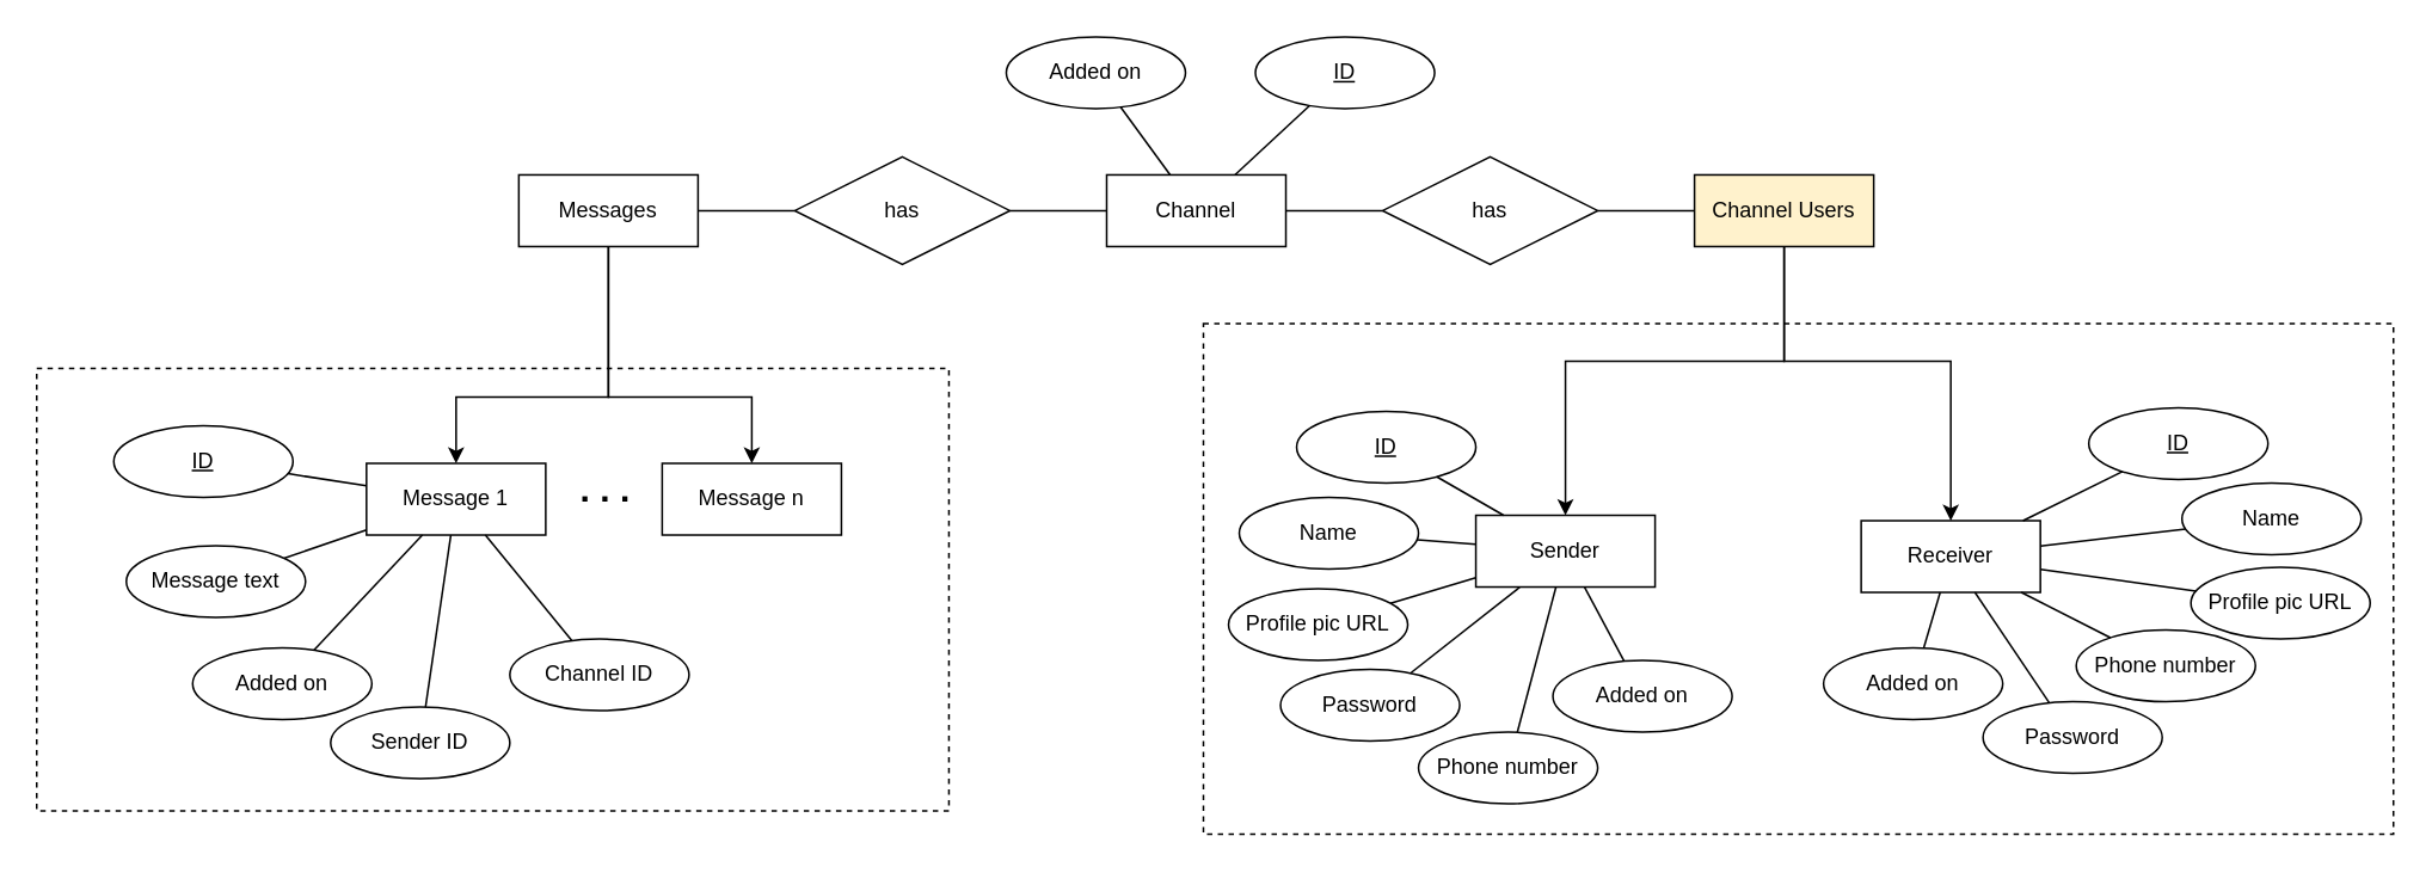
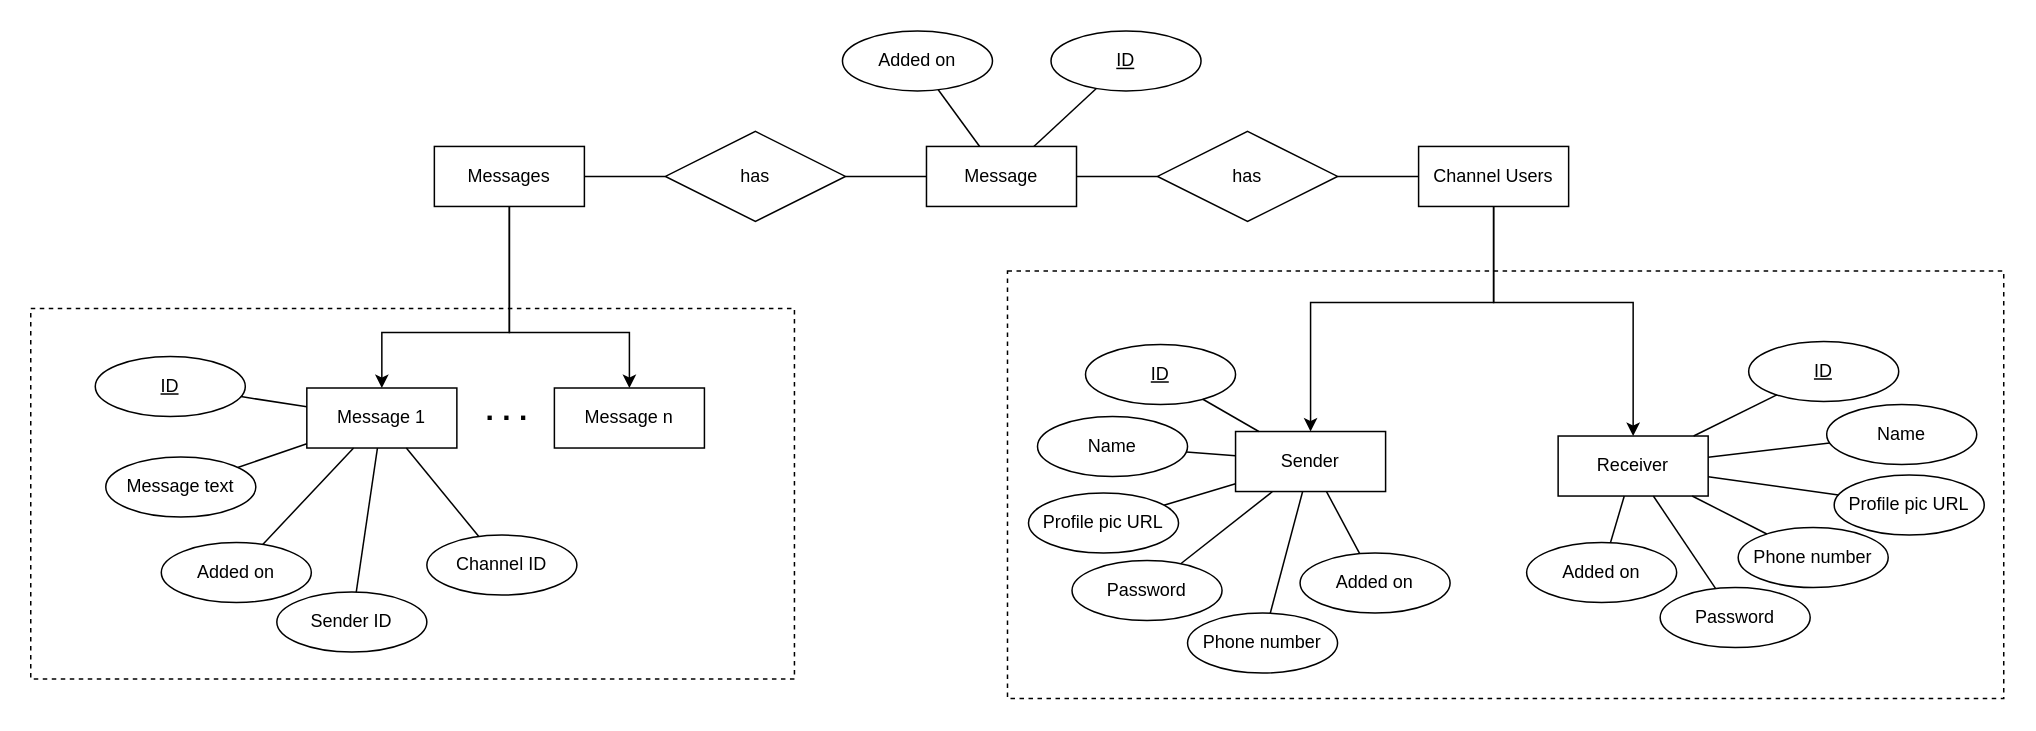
  <mxCell id="0" />
  <mxCell id="1" parent="0" />
- <mxCell id="2" value="Channel" style="whiteSpace=wrap;html=1;align=center;" parent="1" vertex="1"><mxGeometry x="617" y="97" width="100" height="40" as="geometry" /></mxCell>
- <mxCell id="3" value="Channel Users" style="whiteSpace=wrap;html=1;align=center;fillColor=#fff2cc;" parent="1" vertex="1"><mxGeometry x="945" y="97" width="100" height="40" as="geometry" /></mxCell>
+ <mxCell id="2" value="Message" style="whiteSpace=wrap;html=1;align=center;" parent="1" vertex="1"><mxGeometry x="617" y="97" width="100" height="40" as="geometry" /></mxCell>
+ <mxCell id="3" value="Channel Users" style="whiteSpace=wrap;html=1;align=center;" parent="1" vertex="1"><mxGeometry x="945" y="97" width="100" height="40" as="geometry" /></mxCell>
  <mxCell id="4" value="Sender" style="whiteSpace=wrap;html=1;align=center;" parent="1" vertex="1"><mxGeometry x="823" y="287" width="100" height="40" as="geometry" /></mxCell>
  <mxCell id="5" value="Receiver" style="whiteSpace=wrap;html=1;align=center;" parent="1" vertex="1"><mxGeometry x="1038" y="290" width="100" height="40" as="geometry" /></mxCell>
  <mxCell id="6" value="has" style="shape=rhombus;perimeter=rhombusPerimeter;whiteSpace=wrap;html=1;align=center;" parent="1" vertex="1"><mxGeometry x="771" y="87" width="120" height="60" as="geometry" /></mxCell>
  <mxCell id="7" value="" style="endArrow=none;html=1;rounded=0;" parent="1" source="2" target="6" edge="1"><mxGeometry relative="1" as="geometry"><mxPoint x="780" y="126" as="sourcePoint" /><mxPoint x="809" y="126" as="targetPoint" /></mxGeometry></mxCell>
  <mxCell id="8" value="" style="endArrow=none;html=1;rounded=0;" parent="1" source="6" target="3" edge="1"><mxGeometry relative="1" as="geometry"><mxPoint x="891" y="146" as="sourcePoint" /><mxPoint x="1051" y="146" as="targetPoint" /></mxGeometry></mxCell>
  <mxCell id="9" value="Name" style="ellipse;whiteSpace=wrap;html=1;align=center;" parent="1" vertex="1"><mxGeometry x="691" y="277" width="100" height="40" as="geometry" /></mxCell>
  <mxCell id="10" value="ID" style="ellipse;whiteSpace=wrap;html=1;align=center;fontStyle=4;" parent="1" vertex="1"><mxGeometry x="723" y="229" width="100" height="40" as="geometry" /></mxCell>
  <mxCell id="11" value="Phone number" style="ellipse;whiteSpace=wrap;html=1;align=center;" parent="1" vertex="1"><mxGeometry x="791" y="408" width="100" height="40" as="geometry" /></mxCell>
  <mxCell id="12" value="Password" style="ellipse;whiteSpace=wrap;html=1;align=center;" parent="1" vertex="1"><mxGeometry x="714" y="373" width="100" height="40" as="geometry" /></mxCell>
  <mxCell id="13" value="Profile pic URL" style="ellipse;whiteSpace=wrap;html=1;align=center;" parent="1" vertex="1"><mxGeometry x="685" y="328" width="100" height="40" as="geometry" /></mxCell>
  <mxCell id="14" value="Added on" style="ellipse;whiteSpace=wrap;html=1;align=center;" parent="1" vertex="1"><mxGeometry x="866" y="368" width="100" height="40" as="geometry" /></mxCell>
  <mxCell id="15" value="ID" style="ellipse;whiteSpace=wrap;html=1;align=center;fontStyle=4;" parent="1" vertex="1"><mxGeometry x="1165" y="227" width="100" height="40" as="geometry" /></mxCell>
  <mxCell id="16" value="Name" style="ellipse;whiteSpace=wrap;html=1;align=center;" parent="1" vertex="1"><mxGeometry x="1217" y="269" width="100" height="40" as="geometry" /></mxCell>
  <mxCell id="17" value="Profile pic URL" style="ellipse;whiteSpace=wrap;html=1;align=center;" parent="1" vertex="1"><mxGeometry x="1222" y="316" width="100" height="40" as="geometry" /></mxCell>
  <mxCell id="18" value="Phone number" style="ellipse;whiteSpace=wrap;html=1;align=center;" parent="1" vertex="1"><mxGeometry x="1158" y="351" width="100" height="40" as="geometry" /></mxCell>
  <mxCell id="19" value="Password" style="ellipse;whiteSpace=wrap;html=1;align=center;" parent="1" vertex="1"><mxGeometry x="1106" y="391" width="100" height="40" as="geometry" /></mxCell>
  <mxCell id="20" value="Added on" style="ellipse;whiteSpace=wrap;html=1;align=center;" parent="1" vertex="1"><mxGeometry x="1017" y="361" width="100" height="40" as="geometry" /></mxCell>
  <mxCell id="21" value="" style="endArrow=none;html=1;rounded=0;" parent="1" source="5" target="20" edge="1"><mxGeometry relative="1" as="geometry"><mxPoint x="892" y="328" as="sourcePoint" /><mxPoint x="1052" y="328" as="targetPoint" /></mxGeometry></mxCell>
  <mxCell id="22" value="" style="endArrow=none;html=1;rounded=0;" parent="1" source="5" target="19" edge="1"><mxGeometry relative="1" as="geometry"><mxPoint x="892" y="328" as="sourcePoint" /><mxPoint x="1052" y="328" as="targetPoint" /></mxGeometry></mxCell>
  <mxCell id="23" value="" style="endArrow=none;html=1;rounded=0;" parent="1" source="15" target="5" edge="1"><mxGeometry relative="1" as="geometry"><mxPoint x="892" y="328" as="sourcePoint" /><mxPoint x="1052" y="328" as="targetPoint" /></mxGeometry></mxCell>
  <mxCell id="24" value="" style="endArrow=none;html=1;rounded=0;" parent="1" source="5" target="16" edge="1"><mxGeometry relative="1" as="geometry"><mxPoint x="892" y="328" as="sourcePoint" /><mxPoint x="1052" y="328" as="targetPoint" /></mxGeometry></mxCell>
  <mxCell id="25" value="" style="endArrow=none;html=1;rounded=0;" parent="1" source="5" target="17" edge="1"><mxGeometry relative="1" as="geometry"><mxPoint x="892" y="328" as="sourcePoint" /><mxPoint x="1052" y="328" as="targetPoint" /></mxGeometry></mxCell>
  <mxCell id="26" value="" style="endArrow=none;html=1;rounded=0;" parent="1" source="5" target="18" edge="1"><mxGeometry relative="1" as="geometry"><mxPoint x="892" y="328" as="sourcePoint" /><mxPoint x="1052" y="328" as="targetPoint" /></mxGeometry></mxCell>
  <mxCell id="27" value="" style="endArrow=none;html=1;rounded=0;" parent="1" source="14" target="4" edge="1"><mxGeometry relative="1" as="geometry"><mxPoint x="892" y="328" as="sourcePoint" /><mxPoint x="1052" y="328" as="targetPoint" /></mxGeometry></mxCell>
  <mxCell id="28" value="" style="endArrow=none;html=1;rounded=0;" parent="1" source="11" target="4" edge="1"><mxGeometry relative="1" as="geometry"><mxPoint x="892" y="328" as="sourcePoint" /><mxPoint x="1052" y="328" as="targetPoint" /></mxGeometry></mxCell>
  <mxCell id="29" value="" style="endArrow=none;html=1;rounded=0;" parent="1" source="12" target="4" edge="1"><mxGeometry relative="1" as="geometry"><mxPoint x="892" y="328" as="sourcePoint" /><mxPoint x="1052" y="328" as="targetPoint" /></mxGeometry></mxCell>
  <mxCell id="30" value="" style="endArrow=none;html=1;rounded=0;" parent="1" source="13" target="4" edge="1"><mxGeometry relative="1" as="geometry"><mxPoint x="892" y="328" as="sourcePoint" /><mxPoint x="1052" y="328" as="targetPoint" /></mxGeometry></mxCell>
  <mxCell id="31" value="" style="endArrow=none;html=1;rounded=0;" parent="1" source="9" target="4" edge="1"><mxGeometry relative="1" as="geometry"><mxPoint x="892" y="328" as="sourcePoint" /><mxPoint x="1052" y="328" as="targetPoint" /></mxGeometry></mxCell>
  <mxCell id="32" value="" style="endArrow=none;html=1;rounded=0;" parent="1" source="10" target="4" edge="1"><mxGeometry relative="1" as="geometry"><mxPoint x="892" y="328" as="sourcePoint" /><mxPoint x="1052" y="328" as="targetPoint" /></mxGeometry></mxCell>
  <mxCell id="33" value="Messages" style="whiteSpace=wrap;html=1;align=center;" parent="1" vertex="1"><mxGeometry x="289" y="97" width="100" height="40" as="geometry" /></mxCell>
  <mxCell id="34" value="has" style="shape=rhombus;perimeter=rhombusPerimeter;whiteSpace=wrap;html=1;align=center;" parent="1" vertex="1"><mxGeometry x="443" y="87" width="120" height="60" as="geometry" /></mxCell>
  <mxCell id="35" value="" style="endArrow=none;html=1;rounded=0;" parent="1" source="34" target="2" edge="1"><mxGeometry relative="1" as="geometry"><mxPoint x="340" y="328" as="sourcePoint" /><mxPoint x="500" y="328" as="targetPoint" /></mxGeometry></mxCell>
  <mxCell id="36" value="" style="endArrow=none;html=1;rounded=0;" parent="1" source="33" target="34" edge="1"><mxGeometry relative="1" as="geometry"><mxPoint x="340" y="328" as="sourcePoint" /><mxPoint x="500" y="328" as="targetPoint" /></mxGeometry></mxCell>
  <mxCell id="37" value="Added on" style="ellipse;whiteSpace=wrap;html=1;align=center;" parent="1" vertex="1"><mxGeometry x="561" y="20" width="100" height="40" as="geometry" /></mxCell>
  <mxCell id="38" value="ID" style="ellipse;whiteSpace=wrap;html=1;align=center;fontStyle=4;" parent="1" vertex="1"><mxGeometry x="700" y="20" width="100" height="40" as="geometry" /></mxCell>
  <mxCell id="39" value="" style="endArrow=none;html=1;rounded=0;" parent="1" source="2" target="38" edge="1"><mxGeometry relative="1" as="geometry"><mxPoint x="575" y="80" as="sourcePoint" /><mxPoint x="735" y="80" as="targetPoint" /></mxGeometry></mxCell>
  <mxCell id="40" value="" style="endArrow=none;html=1;rounded=0;" parent="1" source="37" target="2" edge="1"><mxGeometry relative="1" as="geometry"><mxPoint x="575" y="80" as="sourcePoint" /><mxPoint x="735" y="80" as="targetPoint" /></mxGeometry></mxCell>
  <mxCell id="41" value="Message 1" style="whiteSpace=wrap;html=1;align=center;" parent="1" vertex="1"><mxGeometry x="204" y="258" width="100" height="40" as="geometry" /></mxCell>
  <mxCell id="42" value="Message n" style="whiteSpace=wrap;html=1;align=center;" parent="1" vertex="1"><mxGeometry x="369" y="258" width="100" height="40" as="geometry" /></mxCell>
  <mxCell id="43" value="Message text" style="ellipse;whiteSpace=wrap;html=1;align=center;" parent="1" vertex="1"><mxGeometry x="70" y="304" width="100" height="40" as="geometry" /></mxCell>
  <mxCell id="44" value="ID" style="ellipse;whiteSpace=wrap;html=1;align=center;fontStyle=4;" parent="1" vertex="1"><mxGeometry x="63" y="237" width="100" height="40" as="geometry" /></mxCell>
  <mxCell id="45" value="Added on" style="ellipse;whiteSpace=wrap;html=1;align=center;" parent="1" vertex="1"><mxGeometry x="107" y="361" width="100" height="40" as="geometry" /></mxCell>
  <mxCell id="46" value="Sender ID" style="ellipse;whiteSpace=wrap;html=1;align=center;" parent="1" vertex="1"><mxGeometry x="184" y="394" width="100" height="40" as="geometry" /></mxCell>
  <mxCell id="47" value="" style="endArrow=none;html=1;rounded=0;" parent="1" source="46" target="41" edge="1"><mxGeometry relative="1" as="geometry"><mxPoint x="272" y="192" as="sourcePoint" /><mxPoint x="432" y="192" as="targetPoint" /></mxGeometry></mxCell>
  <mxCell id="48" value="" style="endArrow=none;html=1;rounded=0;" parent="1" source="41" target="45" edge="1"><mxGeometry relative="1" as="geometry"><mxPoint x="272" y="192" as="sourcePoint" /><mxPoint x="432" y="192" as="targetPoint" /></mxGeometry></mxCell>
  <mxCell id="49" value="" style="endArrow=none;html=1;rounded=0;" parent="1" source="41" target="43" edge="1"><mxGeometry relative="1" as="geometry"><mxPoint x="272" y="192" as="sourcePoint" /><mxPoint x="432" y="192" as="targetPoint" /></mxGeometry></mxCell>
  <mxCell id="50" value="" style="endArrow=none;html=1;rounded=0;" parent="1" source="44" target="41" edge="1"><mxGeometry relative="1" as="geometry"><mxPoint x="272" y="192" as="sourcePoint" /><mxPoint x="432" y="192" as="targetPoint" /></mxGeometry></mxCell>
  <mxCell id="51" value="Channel ID" style="ellipse;whiteSpace=wrap;html=1;align=center;" parent="1" vertex="1"><mxGeometry x="284" y="356" width="100" height="40" as="geometry" /></mxCell>
  <mxCell id="52" value="" style="endArrow=none;html=1;rounded=0;" parent="1" source="51" target="41" edge="1"><mxGeometry relative="1" as="geometry"><mxPoint x="272" y="192" as="sourcePoint" /><mxPoint x="432" y="192" as="targetPoint" /></mxGeometry></mxCell>
  <mxCell id="53" value="" style="rounded=0;whiteSpace=wrap;html=1;glass=0;dashed=1;fillStyle=auto;fillColor=#FFFFFF;fillOpacity=0;" vertex="1" parent="1"><mxGeometry x="20" y="205" width="509" height="247" as="geometry" /></mxCell>
  <mxCell id="54" value="&lt;font style=&quot;font-size: 20px;&quot;&gt;&lt;b&gt;. . .&lt;/b&gt;&lt;/font&gt;" style="text;html=1;align=center;verticalAlign=middle;resizable=0;points=[];autosize=1;strokeColor=none;fillColor=none;" vertex="1" parent="1"><mxGeometry x="314" y="254" width="46" height="36" as="geometry" /></mxCell>
  <mxCell id="55" value="" style="rounded=0;whiteSpace=wrap;html=1;fillOpacity=0;dashed=1;" vertex="1" parent="1"><mxGeometry x="671" y="180" width="664" height="285" as="geometry" /></mxCell>
  <mxCell id="56" value="" style="endArrow=classic;html=1;rounded=0;edgeStyle=orthogonalEdgeStyle;" edge="1" parent="1" source="3" target="4"><mxGeometry width="50" height="50" relative="1" as="geometry"><mxPoint x="879" y="369" as="sourcePoint" /><mxPoint x="916" y="558" as="targetPoint" /><Array as="points"><mxPoint x="995" y="201" /><mxPoint x="873" y="201" /></Array></mxGeometry></mxCell>
  <mxCell id="57" value="" style="endArrow=classic;html=1;rounded=0;edgeStyle=orthogonalEdgeStyle;" edge="1" parent="1" source="3" target="5"><mxGeometry width="50" height="50" relative="1" as="geometry"><mxPoint x="879" y="369" as="sourcePoint" /><mxPoint x="929" y="319" as="targetPoint" /><Array as="points"><mxPoint x="995" y="201" /><mxPoint x="1088" y="201" /></Array></mxGeometry></mxCell>
  <mxCell id="58" value="" style="endArrow=classic;html=1;rounded=0;edgeStyle=orthogonalEdgeStyle;" edge="1" parent="1" source="33" target="42"><mxGeometry width="50" height="50" relative="1" as="geometry"><mxPoint x="383" y="369" as="sourcePoint" /><mxPoint x="433" y="319" as="targetPoint" /><Array as="points"><mxPoint x="339" y="221" /><mxPoint x="419" y="221" /></Array></mxGeometry></mxCell>
  <mxCell id="59" value="" style="endArrow=classic;html=1;rounded=0;edgeStyle=orthogonalEdgeStyle;" edge="1" parent="1" source="33" target="41"><mxGeometry width="50" height="50" relative="1" as="geometry"><mxPoint x="383" y="369" as="sourcePoint" /><mxPoint x="433" y="319" as="targetPoint" /><Array as="points"><mxPoint x="339" y="221" /><mxPoint x="254" y="221" /></Array></mxGeometry></mxCell>
